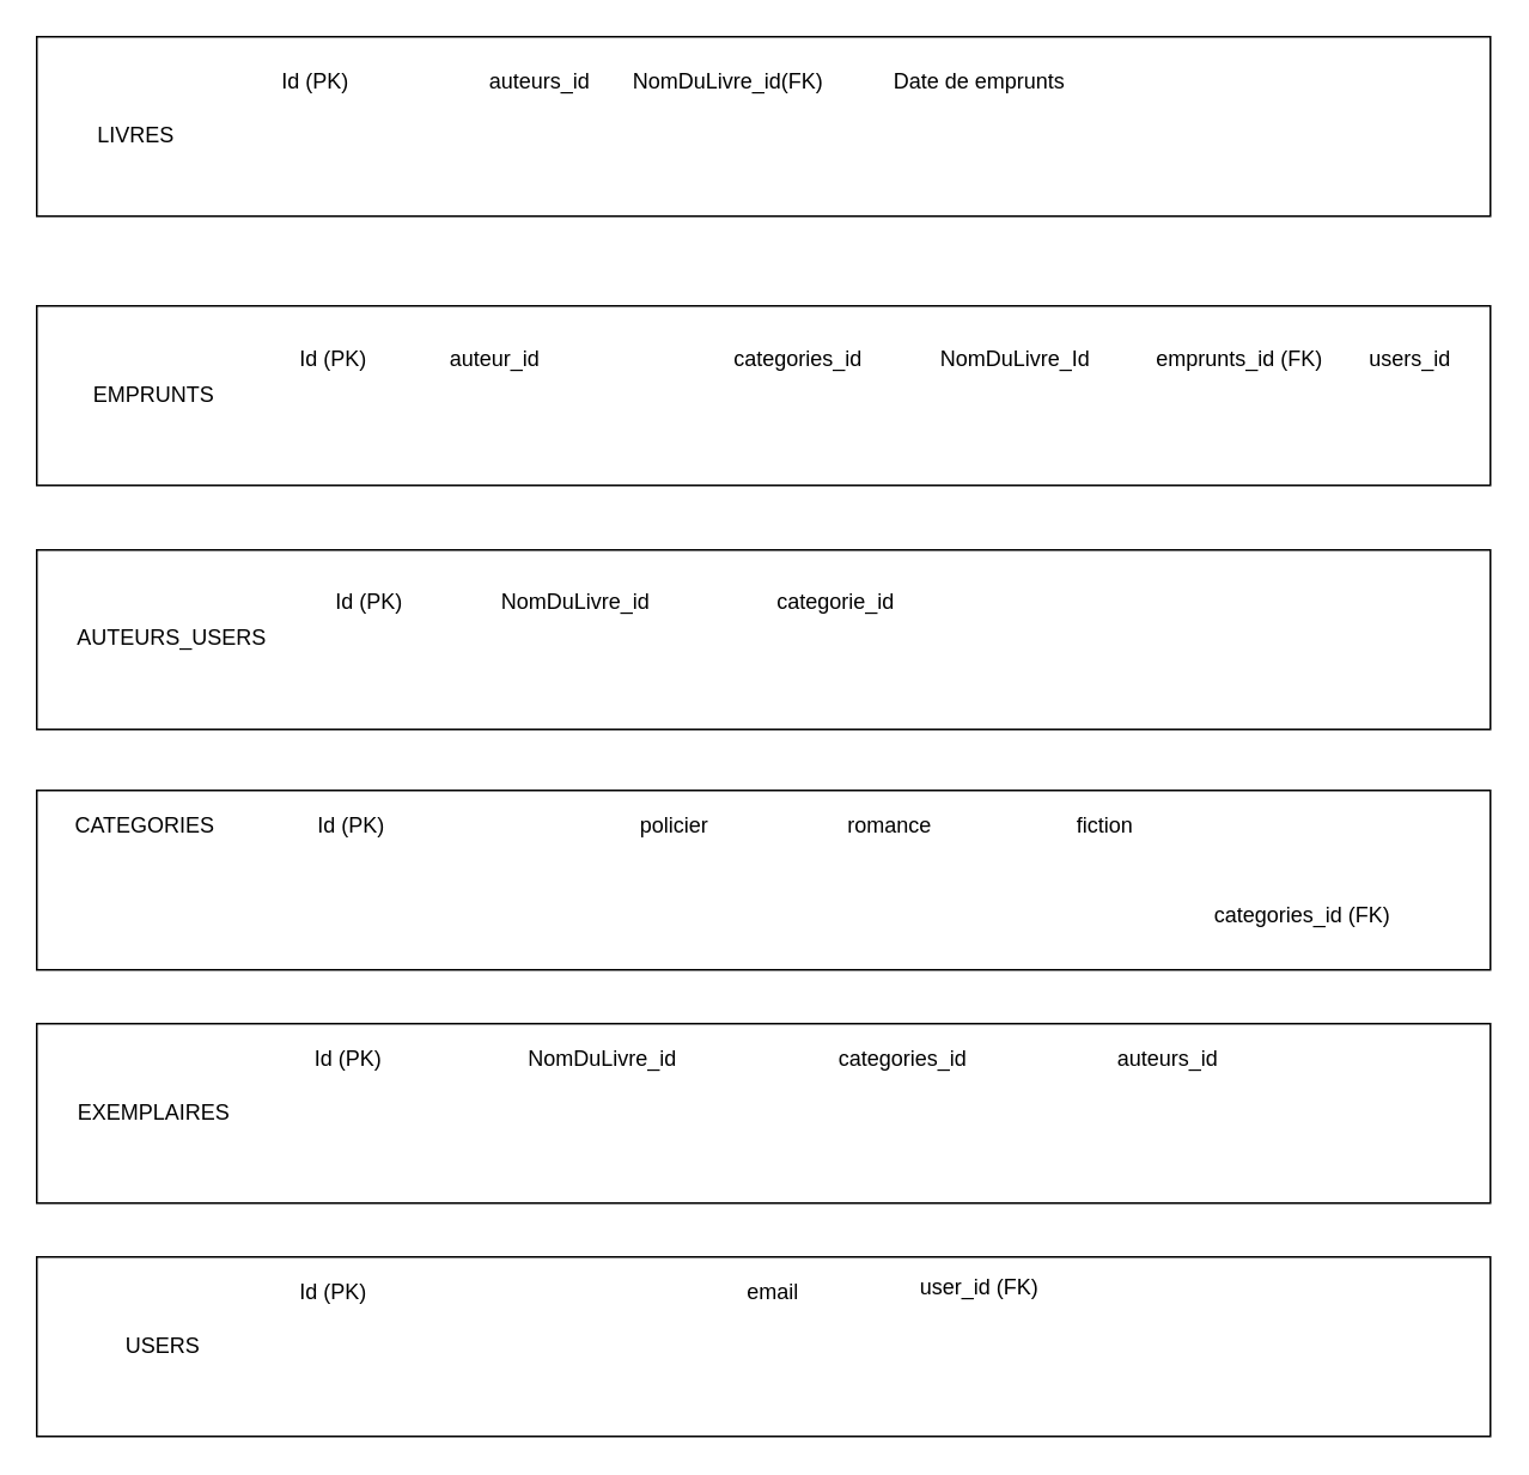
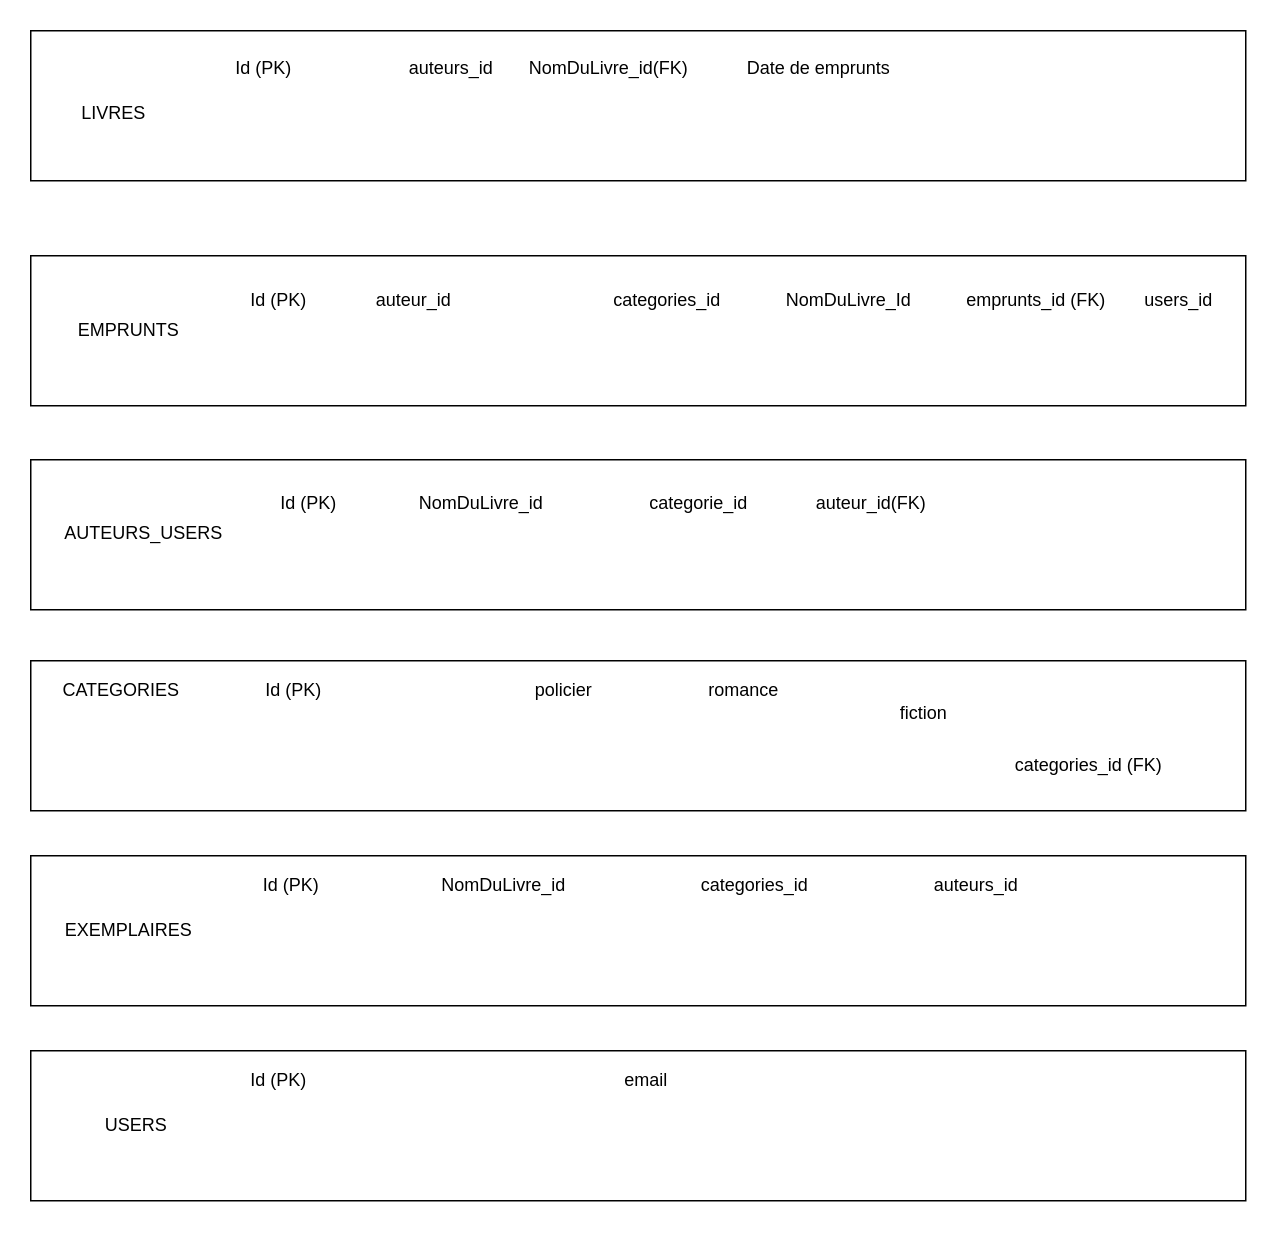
  <mxCell id="0" />
  <mxCell id="1" parent="0" />
  <mxCell id="2" value="" style="rounded=0;whiteSpace=wrap;html=1;" vertex="1" parent="1"><mxGeometry x="20" y="20" width="810" height="100" as="geometry" /></mxCell>
  <mxCell id="3" value="EMPRUNTS" style="text;html=1;align=center;verticalAlign=middle;resizable=0;points=[];autosize=1;strokeColor=none;fillColor=none;" vertex="1" parent="1"><mxGeometry x="50" y="205" width="90" height="30" as="geometry" /></mxCell>
  <mxCell id="4" value="auteurs_id" style="text;html=1;align=center;verticalAlign=middle;resizable=0;points=[];autosize=1;strokeColor=none;fillColor=none;" vertex="1" parent="1"><mxGeometry x="260" y="30" width="80" height="30" as="geometry" /></mxCell>
  <mxCell id="5" value="Date de emprunts" style="text;html=1;align=center;verticalAlign=middle;resizable=0;points=[];autosize=1;strokeColor=none;fillColor=none;" vertex="1" parent="1"><mxGeometry x="480" y="30" width="130" height="30" as="geometry" /></mxCell>
  <mxCell id="6" value="Id (PK)" style="text;html=1;align=center;verticalAlign=middle;resizable=0;points=[];autosize=1;strokeColor=none;fillColor=none;" vertex="1" parent="1"><mxGeometry x="145" y="30" width="60" height="30" as="geometry" /></mxCell>
  <mxCell id="7" value="NomDuLivre_id(FK)" style="text;html=1;align=center;verticalAlign=middle;resizable=0;points=[];autosize=1;strokeColor=none;fillColor=none;" vertex="1" parent="1"><mxGeometry x="340" y="30" width="130" height="30" as="geometry" /></mxCell>
  <mxCell id="8" value="LIVRES" style="text;html=1;align=center;verticalAlign=middle;resizable=0;points=[];autosize=1;strokeColor=none;fillColor=none;" vertex="1" parent="1"><mxGeometry x="40" y="60" width="70" height="30" as="geometry" /></mxCell>
  <mxCell id="9" value="" style="rounded=0;whiteSpace=wrap;html=1;" vertex="1" parent="1"><mxGeometry x="20" y="170" width="810" height="100" as="geometry" /></mxCell>
  <mxCell id="10" value="EMPRUNTS" style="text;html=1;align=center;verticalAlign=middle;resizable=0;points=[];autosize=1;strokeColor=none;fillColor=none;" vertex="1" parent="1"><mxGeometry x="40" y="205" width="90" height="30" as="geometry" /></mxCell>
  <mxCell id="11" value="categories_id" style="text;html=1;align=center;verticalAlign=middle;resizable=0;points=[];autosize=1;strokeColor=none;fillColor=none;" vertex="1" parent="1"><mxGeometry x="399" y="185" width="90" height="30" as="geometry" /></mxCell>
  <mxCell id="12" value="auteur_id" style="text;html=1;align=center;verticalAlign=middle;resizable=0;points=[];autosize=1;strokeColor=none;fillColor=none;" vertex="1" parent="1"><mxGeometry x="240" y="185" width="70" height="30" as="geometry" /></mxCell>
  <mxCell id="13" value="Id (PK)" style="text;html=1;align=center;verticalAlign=middle;resizable=0;points=[];autosize=1;strokeColor=none;fillColor=none;" vertex="1" parent="1"><mxGeometry x="155" y="185" width="60" height="30" as="geometry" /></mxCell>
  <mxCell id="14" value="" style="rounded=0;whiteSpace=wrap;html=1;" vertex="1" parent="1"><mxGeometry x="20" y="306" width="810" height="100" as="geometry" /></mxCell>
  <mxCell id="15" value="AUTEURS_USERS" style="text;html=1;align=center;verticalAlign=middle;resizable=0;points=[];autosize=1;strokeColor=none;fillColor=none;" vertex="1" parent="1"><mxGeometry y="340" width="130" height="30" as="geometry" x="30" /></mxCell>
  <mxCell id="16" value="Id (PK)" style="text;html=1;align=center;verticalAlign=middle;resizable=0;points=[];autosize=1;strokeColor=none;fillColor=none;" vertex="1" parent="1"><mxGeometry x="175" y="320" width="60" height="30" as="geometry" /></mxCell>
  <mxCell id="17" value="NomDuLivre_id" style="text;html=1;align=center;verticalAlign=middle;resizable=0;points=[];autosize=1;strokeColor=none;fillColor=none;" vertex="1" parent="1"><mxGeometry x="265" y="320" width="110" height="30" as="geometry" /></mxCell>
  <mxCell id="18" value="categorie_id" style="text;html=1;align=center;verticalAlign=middle;resizable=0;points=[];autosize=1;strokeColor=none;fillColor=none;" vertex="1" parent="1"><mxGeometry x="420" y="320" width="90" height="30" as="geometry" /></mxCell>
  <mxCell id="19" value="" style="rounded=0;whiteSpace=wrap;html=1;" vertex="1" parent="1"><mxGeometry x="20" y="440" width="810" height="100" as="geometry" /></mxCell>
  <mxCell id="20" value="CATEGORIES" style="text;html=1;align=center;verticalAlign=middle;resizable=0;points=[];autosize=1;strokeColor=none;fillColor=none;" vertex="1" parent="1"><mxGeometry y="445" width="100" height="30" as="geometry" x="30" /></mxCell>
- <mxCell id="21" value="fiction" style="text;html=1;align=center;verticalAlign=middle;resizable=0;points=[];autosize=1;strokeColor=none;fillColor=none;" vertex="1" parent="1"><mxGeometry x="590" y="445" width="50" height="30" as="geometry" /></mxCell>
+ <mxCell id="21" value="fiction" style="text;html=1;align=center;verticalAlign=middle;resizable=0;points=[];autosize=1;strokeColor=none;fillColor=none;" vertex="1" parent="1"><mxGeometry x="590" y="460" width="50" height="30" as="geometry" /></mxCell>
  <mxCell id="22" value="romance" style="text;html=1;align=center;verticalAlign=middle;resizable=0;points=[];autosize=1;strokeColor=none;fillColor=none;" vertex="1" parent="1"><mxGeometry x="460" y="445" width="70" height="30" as="geometry" /></mxCell>
  <mxCell id="23" value="policier" style="text;html=1;align=center;verticalAlign=middle;resizable=0;points=[];autosize=1;strokeColor=none;fillColor=none;" vertex="1" parent="1"><mxGeometry x="345" y="445" width="60" height="30" as="geometry" /></mxCell>
  <mxCell id="24" value="Id (PK)" style="text;html=1;align=center;verticalAlign=middle;resizable=0;points=[];autosize=1;strokeColor=none;fillColor=none;" vertex="1" parent="1"><mxGeometry x="165" y="445" width="60" height="30" as="geometry" /></mxCell>
  <mxCell id="25" value="NomDuLivre_Id" style="text;html=1;align=center;verticalAlign=middle;resizable=0;points=[];autosize=1;strokeColor=none;fillColor=none;" vertex="1" parent="1"><mxGeometry x="510" y="185" width="110" height="30" as="geometry" /></mxCell>
  <mxCell id="26" value="&lt;span style=&quot;color: rgba(0, 0, 0, 0); font-family: monospace; font-size: 0px; text-align: start; text-wrap-mode: nowrap;&quot;&gt;%3CmxGraphModel%3E%3Croot%3E%3CmxCell%20id%3D%220%22%2F%3E%3CmxCell%20id%3D%221%22%20parent%3D%220%22%2F%3E%3CmxCell%20id%3D%222%22%20value%3D%22CATEGORIES%22%20style%3D%22text%3Bhtml%3D1%3Balign%3Dcenter%3BverticalAlign%3Dmiddle%3Bresizable%3D0%3Bpoints%3D%5B%5D%3Bautosize%3D1%3BstrokeColor%3Dnone%3BfillColor%3Dnone%3B%22%20vertex%3D%221%22%20parent%3D%221%22%3E%3CmxGeometry%20y%3D%22515%22%20width%3D%22100%22%20height%3D%2230%22%20as%3D%22geometry%22%2F%3E%3C%2FmxCell%3E%3C%2Froot%3E%3C%2FmxGraphModel%3E&lt;/span&gt;" style="rounded=0;whiteSpace=wrap;html=1;" vertex="1" parent="1"><mxGeometry x="20" y="570" width="810" height="100" as="geometry" /></mxCell>
  <mxCell id="27" value="EXEMPLAIRES" style="text;html=1;align=center;verticalAlign=middle;resizable=0;points=[];autosize=1;strokeColor=none;fillColor=none;" vertex="1" parent="1"><mxGeometry y="605" width="110" height="30" as="geometry" x="30" /></mxCell>
  <mxCell id="28" value="Id (PK)&amp;nbsp;" style="text;html=1;align=center;verticalAlign=middle;resizable=0;points=[];autosize=1;strokeColor=none;fillColor=none;" vertex="1" parent="1"><mxGeometry x="165" y="575" width="60" height="30" as="geometry" /></mxCell>
  <mxCell id="29" value="NomDuLivre_id" style="text;html=1;align=center;verticalAlign=middle;resizable=0;points=[];autosize=1;strokeColor=none;fillColor=none;" vertex="1" parent="1"><mxGeometry x="280" y="575" width="110" height="30" as="geometry" /></mxCell>
  <mxCell id="30" value="categories_id (FK)" style="text;html=1;align=center;verticalAlign=middle;resizable=0;points=[];autosize=1;strokeColor=none;fillColor=none;" vertex="1" parent="1"><mxGeometry x="665" y="495" width="120" height="30" as="geometry" /></mxCell>
  <mxCell id="31" value="categories_id&amp;nbsp;" style="text;html=1;align=center;verticalAlign=middle;resizable=0;points=[];autosize=1;strokeColor=none;fillColor=none;" vertex="1" parent="1"><mxGeometry x="454" y="575" width="100" height="30" as="geometry" /></mxCell>
  <mxCell id="32" value="auteurs_id" style="text;html=1;align=center;verticalAlign=middle;resizable=0;points=[];autosize=1;strokeColor=none;fillColor=none;" vertex="1" parent="1"><mxGeometry x="610" y="575" width="80" height="30" as="geometry" /></mxCell>
+ <mxCell id="33" value="auteur_id(FK)" style="text;html=1;align=center;verticalAlign=middle;resizable=0;points=[];autosize=1;strokeColor=none;fillColor=none;" vertex="1" parent="1"><mxGeometry x="530" y="320" width="100" height="30" as="geometry" /></mxCell>
  <mxCell id="34" value="emprunts_id (FK)" style="text;html=1;align=center;verticalAlign=middle;resizable=0;points=[];autosize=1;strokeColor=none;fillColor=none;" vertex="1" parent="1"><mxGeometry x="630" y="185" width="120" height="30" as="geometry" /></mxCell>
  <mxCell id="35" value="&lt;span style=&quot;color: rgba(0, 0, 0, 0); font-family: monospace; font-size: 0px; text-align: start; text-wrap-mode: nowrap;&quot;&gt;%3CmxGraphModel%3E%3Croot%3E%3CmxCell%20id%3D%220%22%2F%3E%3CmxCell%20id%3D%221%22%20parent%3D%220%22%2F%3E%3CmxCell%20id%3D%222%22%20value%3D%22CATEGORIES%22%20style%3D%22text%3Bhtml%3D1%3Balign%3Dcenter%3BverticalAlign%3Dmiddle%3Bresizable%3D0%3Bpoints%3D%5B%5D%3Bautosize%3D1%3BstrokeColor%3Dnone%3BfillColor%3Dnone%3B%22%20vertex%3D%221%22%20parent%3D%221%22%3E%3CmxGeometry%20y%3D%22515%22%20width%3D%22100%22%20height%3D%2230%22%20as%3D%22geometry%22%2F%3E%3C%2FmxCell%3E%3C%2Froot%3E%3C%2FmxGraphModel%3E&lt;/span&gt;" style="rounded=0;whiteSpace=wrap;html=1;" vertex="1" parent="1"><mxGeometry x="20" y="700" width="810" height="100" as="geometry" /></mxCell>
  <mxCell id="36" value="USERS" style="text;html=1;align=center;verticalAlign=middle;resizable=0;points=[];autosize=1;strokeColor=none;fillColor=none;" vertex="1" parent="1"><mxGeometry x="60" y="735" width="60" height="30" as="geometry" /></mxCell>
  <mxCell id="37" value="Id (PK)" style="text;html=1;align=center;verticalAlign=middle;resizable=0;points=[];autosize=1;strokeColor=none;fillColor=none;" vertex="1" parent="1"><mxGeometry x="155" y="705" width="60" height="30" as="geometry" /></mxCell>
- <mxCell id="38" value="user_id (FK)" style="text;html=1;align=center;verticalAlign=middle;resizable=0;points=[];autosize=1;strokeColor=none;fillColor=none;" vertex="1" parent="1"><mxGeometry x="500" y="702" width="90" height="30" as="geometry" /></mxCell>
  <mxCell id="39" value="email" style="text;html=1;align=center;verticalAlign=middle;resizable=0;points=[];autosize=1;strokeColor=none;fillColor=none;" vertex="1" parent="1"><mxGeometry x="405" y="705" width="50" height="30" as="geometry" /></mxCell>
  <mxCell id="40" value="users_id" style="text;html=1;align=center;verticalAlign=middle;resizable=0;points=[];autosize=1;strokeColor=none;fillColor=none;" vertex="1" parent="1"><mxGeometry x="750" y="185" width="70" height="30" as="geometry" /></mxCell>
